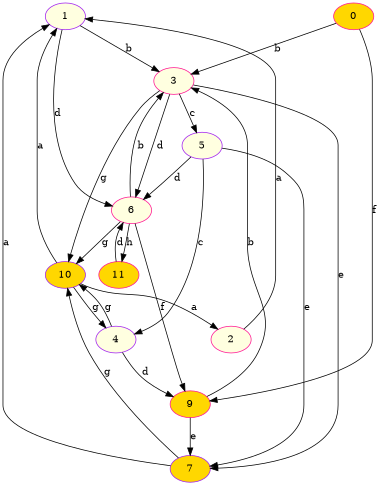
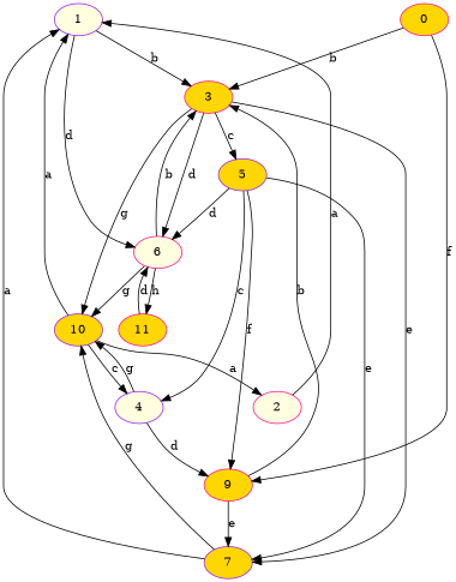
  strict digraph {
    node [color=deeppink fillcolor=gold style=filled]
    1 [color=purple fillcolor=lightyellow]
-   3 [fillcolor=lightyellow]
+   3
    6 [fillcolor=lightyellow]
    7 [color=purple]
    10 [color=purple]
-   5 [color=purple fillcolor=lightyellow]
+   5 [color=purple]
    9
    11
    2 [fillcolor=lightyellow]
    4 [color=purple fillcolor=lightyellow]
    0
    1 -> 3 [label=b]
    1 -> 6 [label=d]
    3 -> 6 [label=d]
    3 -> 7 [label=e]
    3 -> 10 [label=g]
    3 -> 5 [label=c]
    6 -> 3 [label=b]
    6 -> 10 [label=g]
-   6 -> 9 [label=f]
+   5 -> 9 [label=f]
    6 -> 11 [label=h]
    7 -> 1 [label=a]
    7 -> 10 [label=g]
    10 -> 1 [label=a]
    10 -> 2 [label=a]
-   10 -> 4 [label=g]
+   10 -> 4 [label=c]
    5 -> 6 [label=d]
    5 -> 7 [label=e]
    5 -> 4 [label=c]
    9 -> 3 [label=b]
    9 -> 7 [label=e]
    11 -> 6 [label=d]
    2 -> 1 [label=a]
    4 -> 10 [label=g]
    4 -> 9 [label=d]
    0 -> 3 [label=b]
    0 -> 9 [label=f]
  }
